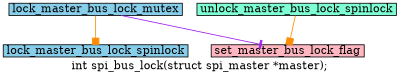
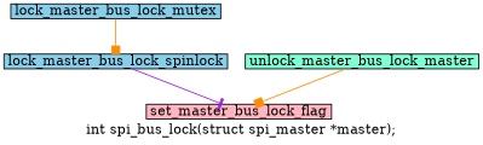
  digraph {
    label="int spi_bus_lock(struct spi_master *master);"
    node [fillcolor=skyblue margin="0.05,0.005" shape=box style=filled]
    edge [arrowhead=box color=darkorange]
    n1 [height=0.1 label=lock_master_bus_lock_mutex width=0.1]
    n2 [height=0.1 label=lock_master_bus_lock_spinlock width=0.1]
    n3 [fillcolor=lightpink height=0.1 label=set_master_bus_lock_flag width=0.1]
-   n4 [fillcolor=aquamarine height=0.1 label=unlock_master_bus_lock_spinlock width=0.1]
+   n4 [fillcolor=aquamarine height=0.1 label=unlock_master_bus_lock_master width=0.1]
    n1 -> n2
-   n1 -> n3 [arrowhead=tee color=purple]
+   n2 -> n3 [arrowhead=tee color=purple]
    n4 -> n3
  }
